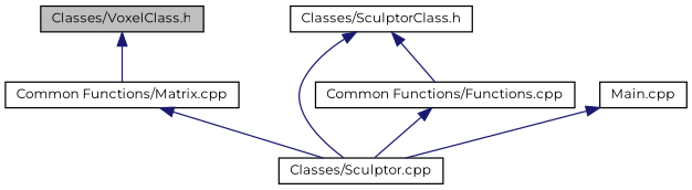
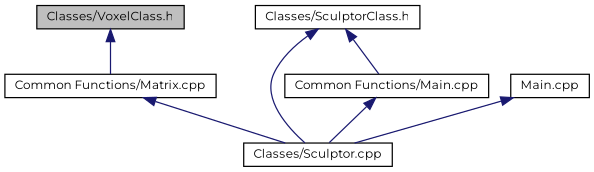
  digraph {
    fontname=Montserrat
    node [color=black fillcolor=white fontname=Montserrat fontsize=10 shape=record style=filled]
    edge [color=midnightblue dir=back fontname=Montserrat fontsize=10 labelfontname=Helvetica labelfontsize=10 style=solid]
    n1 [fillcolor=grey75 fontcolor=black height=0.2 label="Classes/VoxelClass.h" width=0.4]
    n2 [height=0.2 label="Common Functions/Matrix.cpp" width=0.4]
    n3 [height=0.2 label="Classes/SculptorClass.h" width=0.4]
    n4 [height=0.2 label="Classes/Sculptor.cpp" width=0.4]
-   n5 [height=0.2 label="Common Functions/Functions.cpp" width=0.4]
+   n5 [height=0.2 label="Common Functions/Main.cpp" width=0.4]
    n6 [height=0.2 label="Main.cpp" width=0.4]
    n1 -> n2
    n2 -> n4
    n3 -> n4
    n3 -> n5
    n5 -> n4
    n6 -> n4
  }
